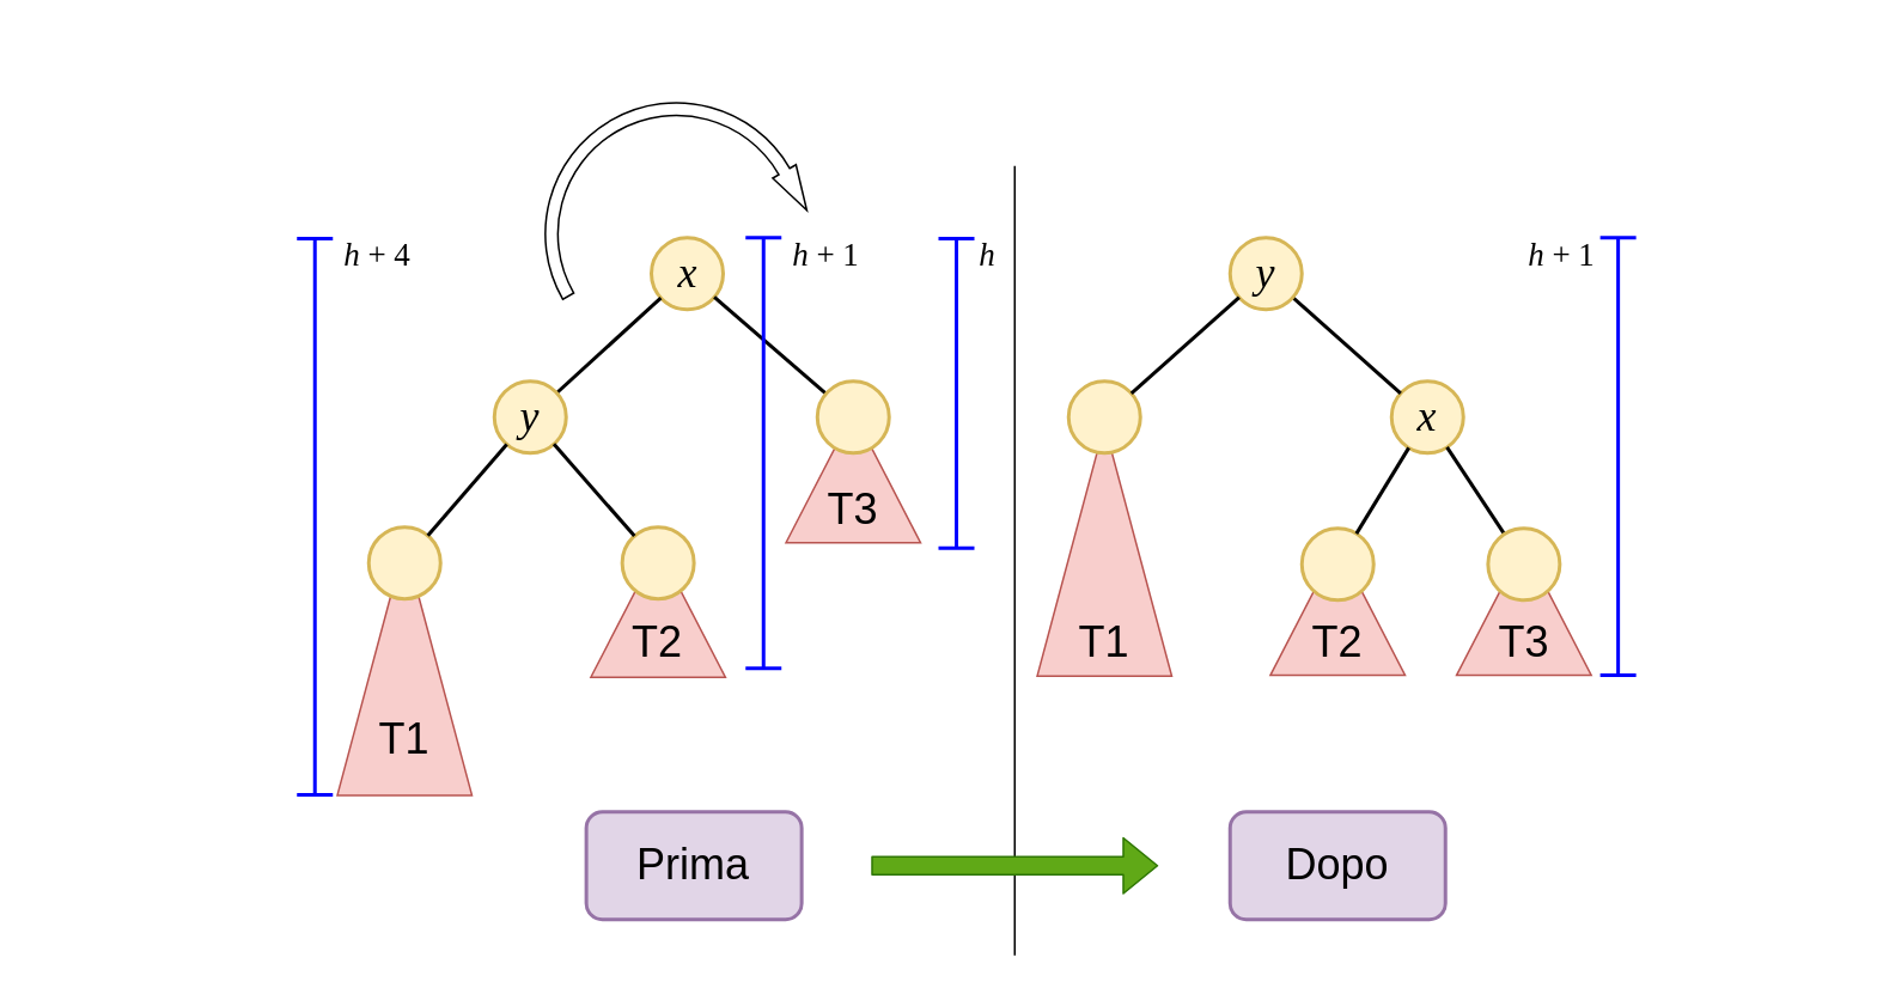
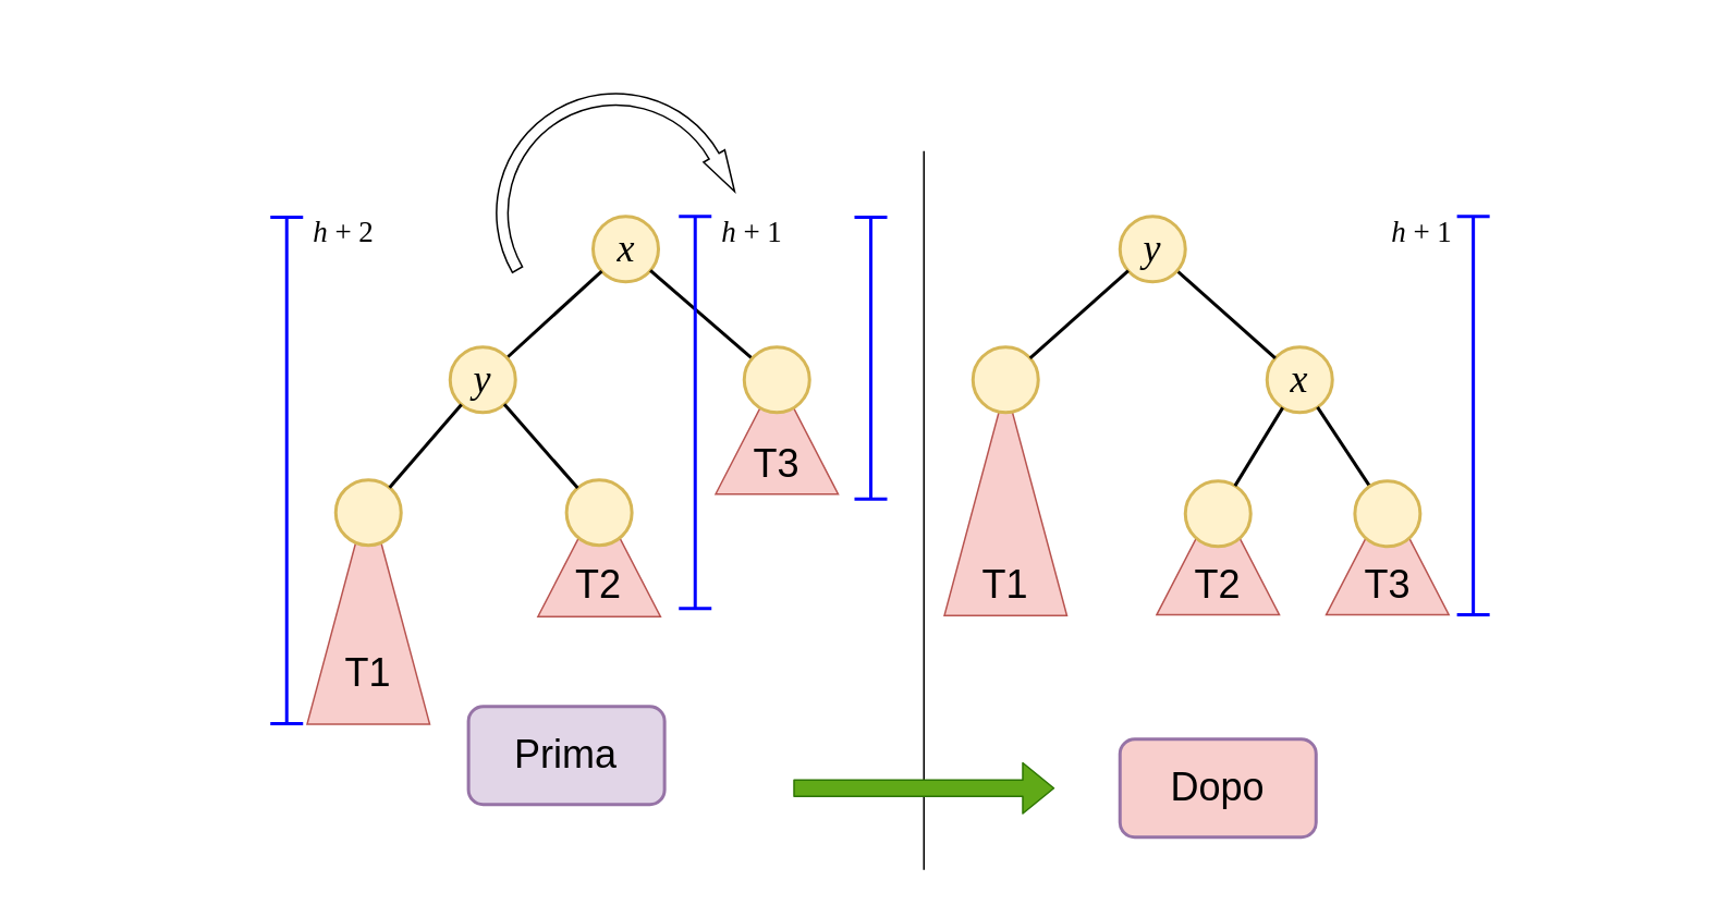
  <mxCell id="0" />
  <mxCell id="1" parent="0" />
  <mxCell id="2" value="" style="triangle;whiteSpace=wrap;html=1;rotation=-90;fillColor=#f8cecc;strokeColor=#b85450;" parent="1" vertex="1"><mxGeometry x="812.5" y="302" width="72.5" height="75" as="geometry" /></mxCell>
  <mxCell id="3" value="" style="triangle;whiteSpace=wrap;html=1;rotation=-90;fillColor=#f8cecc;strokeColor=#b85450;" parent="1" vertex="1"><mxGeometry x="545" y="268.88" width="140" height="75" as="geometry" /></mxCell>
  <mxCell id="4" value="" style="ellipse;whiteSpace=wrap;html=1;aspect=fixed;fillColor=#fff2cc;strokeColor=#d6b656;strokeWidth=2;" parent="1" vertex="1"><mxGeometry x="595" y="212" width="40" height="40" as="geometry" /></mxCell>
  <mxCell id="5" value="&lt;font style=&quot;font-size: 24px&quot;&gt;T1&lt;/font&gt;" style="text;html=1;strokeColor=none;fillColor=none;align=center;verticalAlign=middle;whiteSpace=wrap;rounded=0;" parent="1" vertex="1"><mxGeometry x="595" y="348.25" width="40" height="20" as="geometry" /></mxCell>
  <mxCell id="6" value="" style="triangle;whiteSpace=wrap;html=1;rotation=-90;fillColor=#f8cecc;strokeColor=#b85450;" parent="1" vertex="1"><mxGeometry x="708.75" y="302" width="72.5" height="75" as="geometry" /></mxCell>
  <mxCell id="7" value="" style="ellipse;whiteSpace=wrap;html=1;aspect=fixed;fillColor=#fff2cc;strokeColor=#d6b656;strokeWidth=2;" parent="1" vertex="1"><mxGeometry x="725" y="294" width="40" height="40" as="geometry" /></mxCell>
  <mxCell id="8" value="&lt;i style=&quot;font-family: &amp;#34;times new roman&amp;#34; ; font-size: x-small&quot;&gt;&lt;sup style=&quot;font-size: 24px&quot;&gt;x&lt;/sup&gt;&lt;/i&gt;" style="ellipse;whiteSpace=wrap;html=1;aspect=fixed;fillColor=#fff2cc;strokeColor=#d6b656;strokeWidth=2;" parent="1" vertex="1"><mxGeometry x="775" y="212" width="40" height="40" as="geometry" /></mxCell>
  <mxCell id="9" value="" style="endArrow=none;html=1;exitX=0.5;exitY=0.5;exitDx=0;exitDy=0;exitPerimeter=0;strokeWidth=2;" parent="1" source="10" target="8" edge="1"><mxGeometry width="50" height="50" relative="1" as="geometry"><mxPoint x="715" y="452" as="sourcePoint" /><mxPoint x="765" y="402" as="targetPoint" /></mxGeometry></mxCell>
  <mxCell id="10" value="&lt;i style=&quot;font-family: &amp;#34;times new roman&amp;#34; ; font-size: x-small&quot;&gt;&lt;sup style=&quot;font-size: 24px&quot;&gt;y&lt;/sup&gt;&lt;/i&gt;" style="ellipse;whiteSpace=wrap;html=1;aspect=fixed;fillColor=#fff2cc;strokeColor=#d6b656;strokeWidth=2;" parent="1" vertex="1"><mxGeometry x="685" y="132" width="40" height="40" as="geometry" /></mxCell>
  <mxCell id="11" value="" style="endArrow=none;html=1;strokeWidth=2;" parent="1" source="15" target="8" edge="1"><mxGeometry width="50" height="50" relative="1" as="geometry"><mxPoint x="575" y="242" as="sourcePoint" /><mxPoint x="678.359" y="173.094" as="targetPoint" /></mxGeometry></mxCell>
  <mxCell id="12" value="" style="endArrow=none;html=1;strokeWidth=2;" parent="1" source="4" target="10" edge="1"><mxGeometry width="50" height="50" relative="1" as="geometry"><mxPoint x="715" y="452" as="sourcePoint" /><mxPoint x="765" y="402" as="targetPoint" /></mxGeometry></mxCell>
  <mxCell id="13" value="" style="endArrow=none;html=1;strokeWidth=2;" parent="1" source="7" target="8" edge="1"><mxGeometry width="50" height="50" relative="1" as="geometry"><mxPoint x="526.881" y="307.911" as="sourcePoint" /><mxPoint x="563.19" y="258.141" as="targetPoint" /></mxGeometry></mxCell>
  <mxCell id="14" value="&lt;font style=&quot;font-size: 24px&quot;&gt;T2&lt;/font&gt;" style="text;html=1;strokeColor=none;fillColor=none;align=center;verticalAlign=middle;whiteSpace=wrap;rounded=0;" parent="1" vertex="1"><mxGeometry x="725" y="348.25" width="40" height="20" as="geometry" /></mxCell>
  <mxCell id="15" value="" style="ellipse;whiteSpace=wrap;html=1;aspect=fixed;fillColor=#fff2cc;strokeColor=#d6b656;strokeWidth=2;" parent="1" vertex="1"><mxGeometry x="828.75" y="294" width="40" height="40" as="geometry" /></mxCell>
  <mxCell id="16" value="&lt;font style=&quot;font-size: 18px&quot; face=&quot;Times New Roman&quot;&gt;&lt;i&gt;h&amp;nbsp;&lt;/i&gt;+ 1&lt;/font&gt;" style="text;html=1;strokeColor=none;fillColor=none;align=center;verticalAlign=middle;whiteSpace=wrap;rounded=0;" parent="1" vertex="1"><mxGeometry x="845" y="132" width="50" height="20" as="geometry" /></mxCell>
  <mxCell id="17" value="&lt;font style=&quot;font-size: 24px&quot;&gt;T3&lt;/font&gt;" style="text;html=1;strokeColor=none;fillColor=none;align=center;verticalAlign=middle;whiteSpace=wrap;rounded=0;" parent="1" vertex="1"><mxGeometry x="828.75" y="348.25" width="40" height="20" as="geometry" /></mxCell>
  <mxCell id="18" value="" style="triangle;whiteSpace=wrap;html=1;rotation=-90;fillColor=#f8cecc;strokeColor=#b85450;" parent="1" vertex="1"><mxGeometry x="438.75" y="228.25" width="72.5" height="75" as="geometry" /></mxCell>
  <mxCell id="19" value="" style="triangle;whiteSpace=wrap;html=1;rotation=-90;fillColor=#f8cecc;strokeColor=#b85450;" parent="1" vertex="1"><mxGeometry x="155" y="335.25" width="140" height="75" as="geometry" /></mxCell>
  <mxCell id="20" value="" style="ellipse;whiteSpace=wrap;html=1;aspect=fixed;fillColor=#fff2cc;strokeColor=#d6b656;strokeWidth=2;" parent="1" vertex="1"><mxGeometry x="205" y="293.25" width="40" height="40" as="geometry" /></mxCell>
  <mxCell id="21" value="&lt;font style=&quot;font-size: 24px&quot;&gt;T1&lt;/font&gt;" style="text;html=1;strokeColor=none;fillColor=none;align=center;verticalAlign=middle;whiteSpace=wrap;rounded=0;" parent="1" vertex="1"><mxGeometry x="205" y="402" width="40" height="20" as="geometry" /></mxCell>
  <mxCell id="22" value="" style="triangle;whiteSpace=wrap;html=1;rotation=-90;fillColor=#f8cecc;strokeColor=#b85450;" parent="1" vertex="1"><mxGeometry x="330" y="303.25" width="72.5" height="75" as="geometry" /></mxCell>
  <mxCell id="23" value="" style="ellipse;whiteSpace=wrap;html=1;aspect=fixed;fillColor=#fff2cc;strokeColor=#d6b656;strokeWidth=2;" parent="1" vertex="1"><mxGeometry x="346.25" y="293.25" width="40" height="40" as="geometry" /></mxCell>
  <mxCell id="24" value="&lt;font face=&quot;Times New Roman&quot; size=&quot;1&quot;&gt;&lt;i&gt;&lt;sup style=&quot;font-size: 24px&quot;&gt;x&lt;/sup&gt;&lt;/i&gt;&lt;/font&gt;" style="ellipse;whiteSpace=wrap;html=1;aspect=fixed;fillColor=#fff2cc;strokeColor=#d6b656;strokeWidth=2;" parent="1" vertex="1"><mxGeometry x="362.5" y="132" width="40" height="40" as="geometry" /></mxCell>
  <mxCell id="25" value="" style="endArrow=none;html=1;exitX=0.5;exitY=0.5;exitDx=0;exitDy=0;exitPerimeter=0;strokeWidth=2;" parent="1" source="26" target="24" edge="1"><mxGeometry x="-120" y="120" width="50" height="50" as="geometry"><mxPoint x="392.5" y="453.25" as="sourcePoint" /><mxPoint x="442.5" y="403.25" as="targetPoint" /></mxGeometry></mxCell>
  <mxCell id="26" value="&lt;font face=&quot;Times New Roman&quot; size=&quot;1&quot;&gt;&lt;i&gt;&lt;sup style=&quot;font-size: 24px&quot;&gt;y&lt;/sup&gt;&lt;/i&gt;&lt;/font&gt;" style="ellipse;whiteSpace=wrap;html=1;aspect=fixed;fillColor=#fff2cc;strokeColor=#d6b656;strokeWidth=2;" parent="1" vertex="1"><mxGeometry x="275" y="212" width="40" height="40" as="geometry" /></mxCell>
  <mxCell id="27" value="" style="endArrow=none;html=1;strokeWidth=2;" parent="1" source="31" target="24" edge="1"><mxGeometry x="-120" y="120" width="50" height="50" as="geometry"><mxPoint x="252.5" y="243.25" as="sourcePoint" /><mxPoint x="355.859" y="174.344" as="targetPoint" /></mxGeometry></mxCell>
  <mxCell id="28" value="" style="endArrow=none;html=1;strokeWidth=2;" parent="1" source="20" target="26" edge="1"><mxGeometry x="-120" y="120" width="50" height="50" as="geometry"><mxPoint x="392.5" y="453.25" as="sourcePoint" /><mxPoint x="442.5" y="403.25" as="targetPoint" /></mxGeometry></mxCell>
  <mxCell id="29" value="" style="endArrow=none;html=1;strokeWidth=2;" parent="1" source="23" target="26" edge="1"><mxGeometry x="-120" y="120" width="50" height="50" as="geometry"><mxPoint x="204.381" y="309.161" as="sourcePoint" /><mxPoint x="240.69" y="259.391" as="targetPoint" /></mxGeometry></mxCell>
  <mxCell id="30" value="&lt;font style=&quot;font-size: 24px&quot;&gt;T2&lt;/font&gt;" style="text;html=1;strokeColor=none;fillColor=none;align=center;verticalAlign=middle;whiteSpace=wrap;rounded=0;" parent="1" vertex="1"><mxGeometry x="346.25" y="348.25" width="40" height="20" as="geometry" /></mxCell>
  <mxCell id="31" value="" style="ellipse;whiteSpace=wrap;html=1;aspect=fixed;fillColor=#fff2cc;strokeColor=#d6b656;strokeWidth=2;" parent="1" vertex="1"><mxGeometry x="455" y="212" width="40" height="40" as="geometry" /></mxCell>
- <mxCell id="32" value="&lt;font style=&quot;font-size: 18px&quot; face=&quot;Times New Roman&quot;&gt;&lt;i&gt;h&lt;/i&gt;&lt;/font&gt;" style="text;html=1;strokeColor=none;fillColor=none;align=center;verticalAlign=middle;whiteSpace=wrap;rounded=0;" parent="1" vertex="1"><mxGeometry x="525" y="132" width="50" height="20" as="geometry" /></mxCell>
  <mxCell id="33" value="&lt;font style=&quot;font-size: 24px&quot;&gt;T3&lt;/font&gt;" style="text;html=1;strokeColor=none;fillColor=none;align=center;verticalAlign=middle;whiteSpace=wrap;rounded=0;" parent="1" vertex="1"><mxGeometry x="455" y="274" width="40" height="20" as="geometry" /></mxCell>
  <mxCell id="34" value="&lt;font style=&quot;font-size: 18px&quot; face=&quot;Times New Roman&quot;&gt;&lt;i&gt;h&amp;nbsp;&lt;/i&gt;+ 1&lt;/font&gt;" style="text;html=1;strokeColor=none;fillColor=none;align=center;verticalAlign=middle;whiteSpace=wrap;rounded=0;" parent="1" vertex="1"><mxGeometry x="435" y="132" width="50" height="20" as="geometry" /></mxCell>
- <mxCell id="35" value="&lt;font style=&quot;font-size: 18px&quot; face=&quot;Times New Roman&quot;&gt;&lt;i&gt;h&amp;nbsp;&lt;/i&gt;+ 4&lt;/font&gt;" style="text;html=1;strokeColor=none;fillColor=none;align=center;verticalAlign=middle;whiteSpace=wrap;rounded=0;" parent="1" vertex="1"><mxGeometry x="185" y="132" width="50" height="20" as="geometry" /></mxCell>
+ <mxCell id="35" value="&lt;font style=&quot;font-size: 18px&quot; face=&quot;Times New Roman&quot;&gt;&lt;i&gt;h&amp;nbsp;&lt;/i&gt;+ 2&lt;/font&gt;" style="text;html=1;strokeColor=none;fillColor=none;align=center;verticalAlign=middle;whiteSpace=wrap;rounded=0;" parent="1" vertex="1"><mxGeometry x="185" y="132" width="50" height="20" as="geometry" /></mxCell>
  <mxCell id="36" value="" style="shape=crossbar;whiteSpace=wrap;html=1;rounded=1;rotation=90;strokeWidth=2;strokeColor=#0000FF;" parent="1" vertex="1"><mxGeometry x="305" y="242" width="240" height="20" as="geometry" /></mxCell>
  <mxCell id="37" value="" style="shape=crossbar;whiteSpace=wrap;html=1;rounded=1;rotation=90;strokeWidth=2;strokeColor=#0000FF;" parent="1" vertex="1"><mxGeometry x="446.25" y="208.75" width="172.5" height="20" as="geometry" /></mxCell>
  <mxCell id="38" value="" style="shape=crossbar;whiteSpace=wrap;html=1;rounded=1;rotation=90;strokeWidth=2;strokeColor=#0000FF;" parent="1" vertex="1"><mxGeometry x="20" y="277.5" width="310" height="20" as="geometry" /></mxCell>
  <mxCell id="39" value="" style="shape=crossbar;whiteSpace=wrap;html=1;rounded=1;rotation=90;strokeWidth=2;strokeColor=#0000FF;" parent="1" vertex="1"><mxGeometry x="779.38" y="243.88" width="243.75" height="20" as="geometry" /></mxCell>
- <mxCell id="40" value="Prima&lt;br style=&quot;font-size: 24px;&quot;&gt;" style="rounded=1;whiteSpace=wrap;html=1;strokeWidth=2;fillColor=#e1d5e7;strokeColor=#9673a6;fontSize=24;" parent="1" vertex="1"><mxGeometry x="326.25" y="452" width="120" height="60" as="geometry" /></mxCell>
- <mxCell id="41" value="Dopo" style="rounded=1;whiteSpace=wrap;html=1;strokeWidth=2;fillColor=#e1d5e7;strokeColor=#9673a6;fontSize=24;" parent="1" vertex="1"><mxGeometry x="685" y="452" width="120" height="60" as="geometry" /></mxCell>
+ <mxCell id="40" value="Prima&lt;br style=&quot;font-size: 24px;&quot;&gt;" style="rounded=1;whiteSpace=wrap;html=1;strokeWidth=2;fillColor=#e1d5e7;strokeColor=#9673a6;fontSize=24;" parent="1" vertex="1"><mxGeometry x="286.25" y="432" width="120" height="60" as="geometry" /></mxCell>
+ <mxCell id="41" value="Dopo" style="rounded=1;whiteSpace=wrap;html=1;strokeWidth=2;fillColor=#f8cecc;strokeColor=#9673a6;fontSize=24;" parent="1" vertex="1"><mxGeometry x="685" y="452" width="120" height="60" as="geometry" /></mxCell>
  <mxCell id="42" value="" style="endArrow=none;html=1;fontSize=24;" parent="1" edge="1"><mxGeometry width="50" height="50" relative="1" as="geometry"><mxPoint x="565" y="532" as="sourcePoint" /><mxPoint x="565" y="92" as="targetPoint" /></mxGeometry></mxCell>
  <mxCell id="43" value="" style="shape=flexArrow;endArrow=classic;html=1;fontSize=24;labelBackgroundColor=#666600;fillColor=#60a917;strokeColor=#2D7600;" parent="1" edge="1"><mxGeometry width="50" height="50" relative="1" as="geometry"><mxPoint x="485" y="482" as="sourcePoint" /><mxPoint x="645" y="482" as="targetPoint" /></mxGeometry></mxCell>
  <mxCell id="44" value="" style="html=1;shadow=0;dashed=0;align=center;verticalAlign=middle;shape=mxgraph.arrows2.uTurnArrow;dy=3.5;arrowHead=15;dx2=25;rotation=60;" vertex="1" parent="1"><mxGeometry x="324.15" y="20.93" width="70" height="150" as="geometry" /></mxCell>
